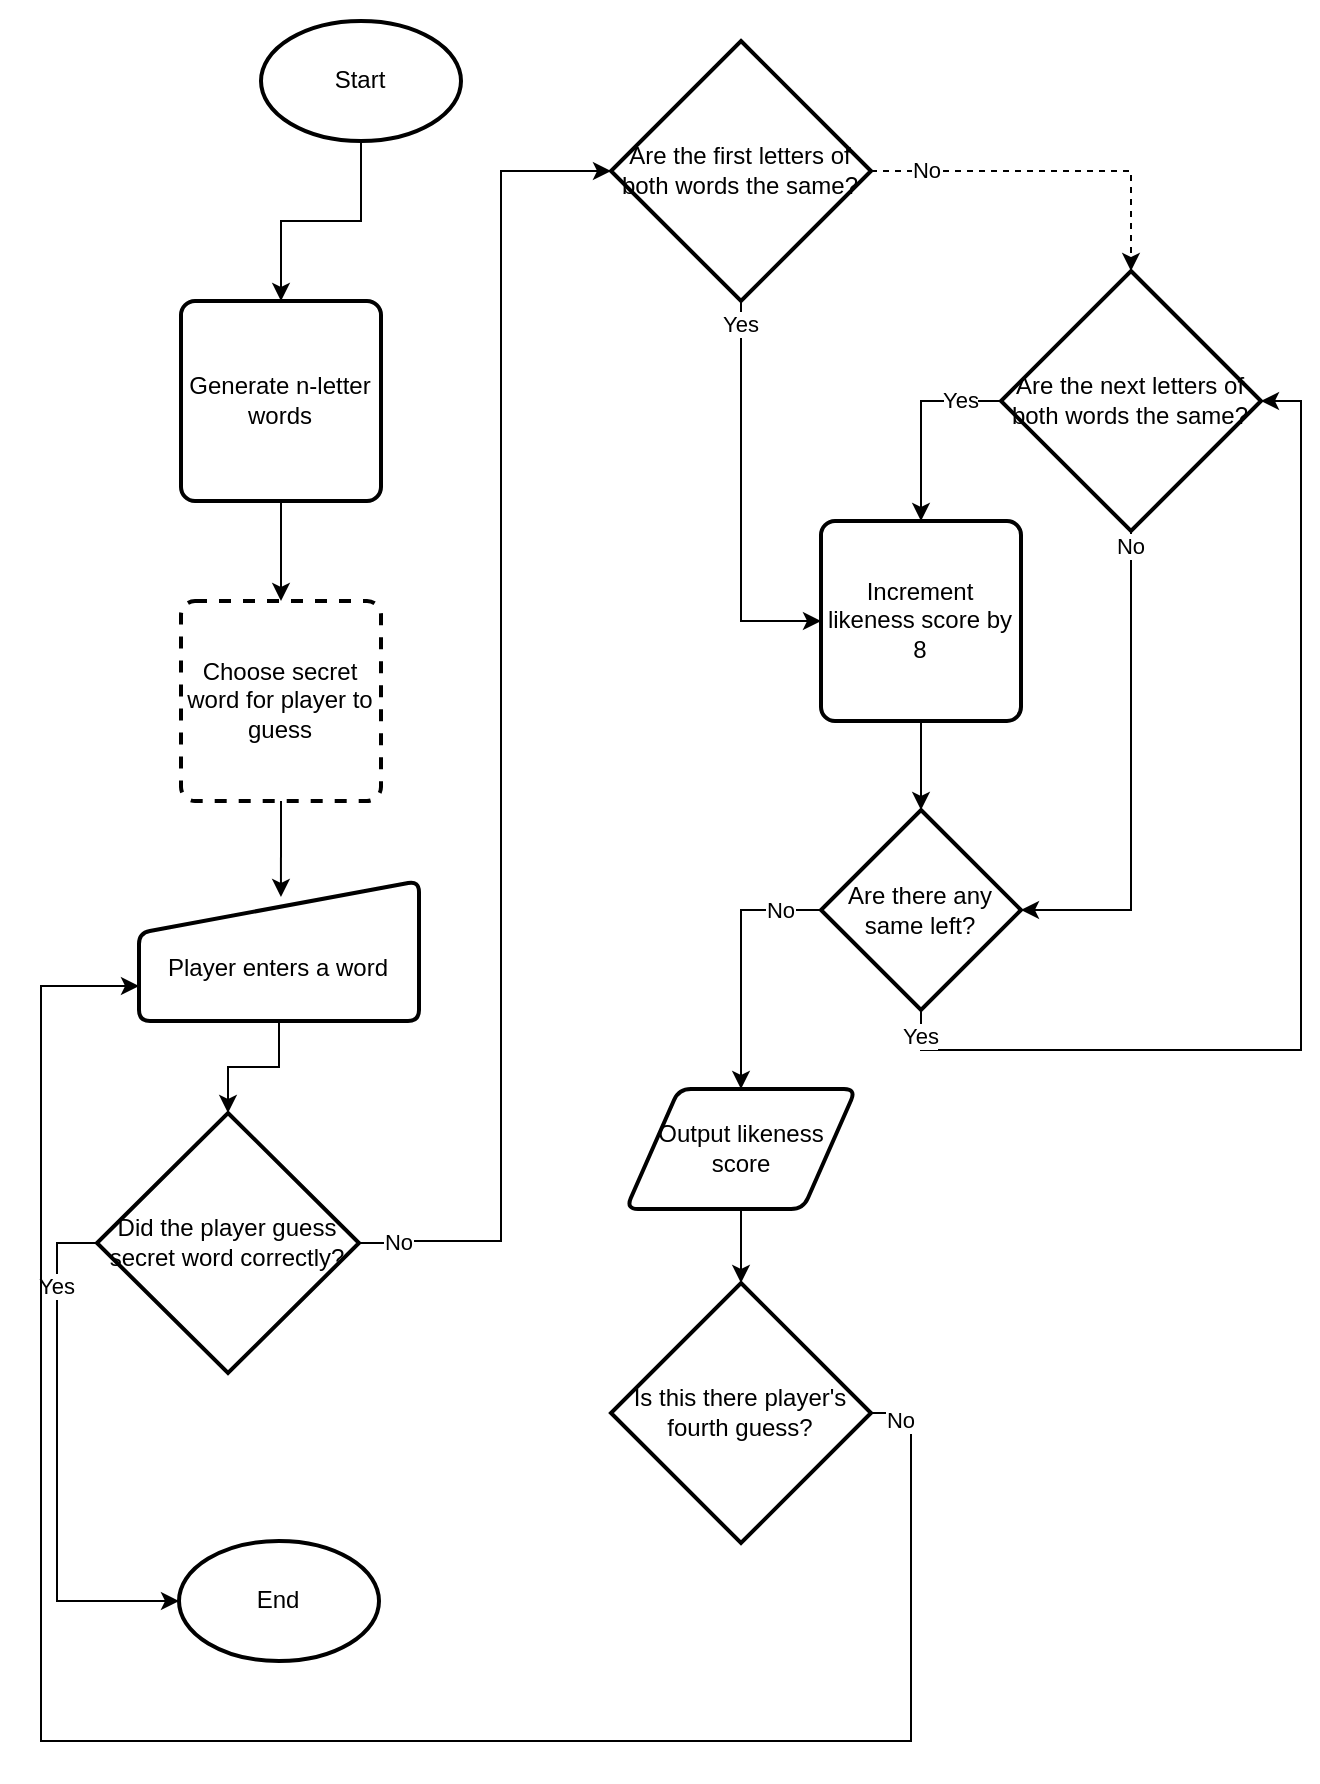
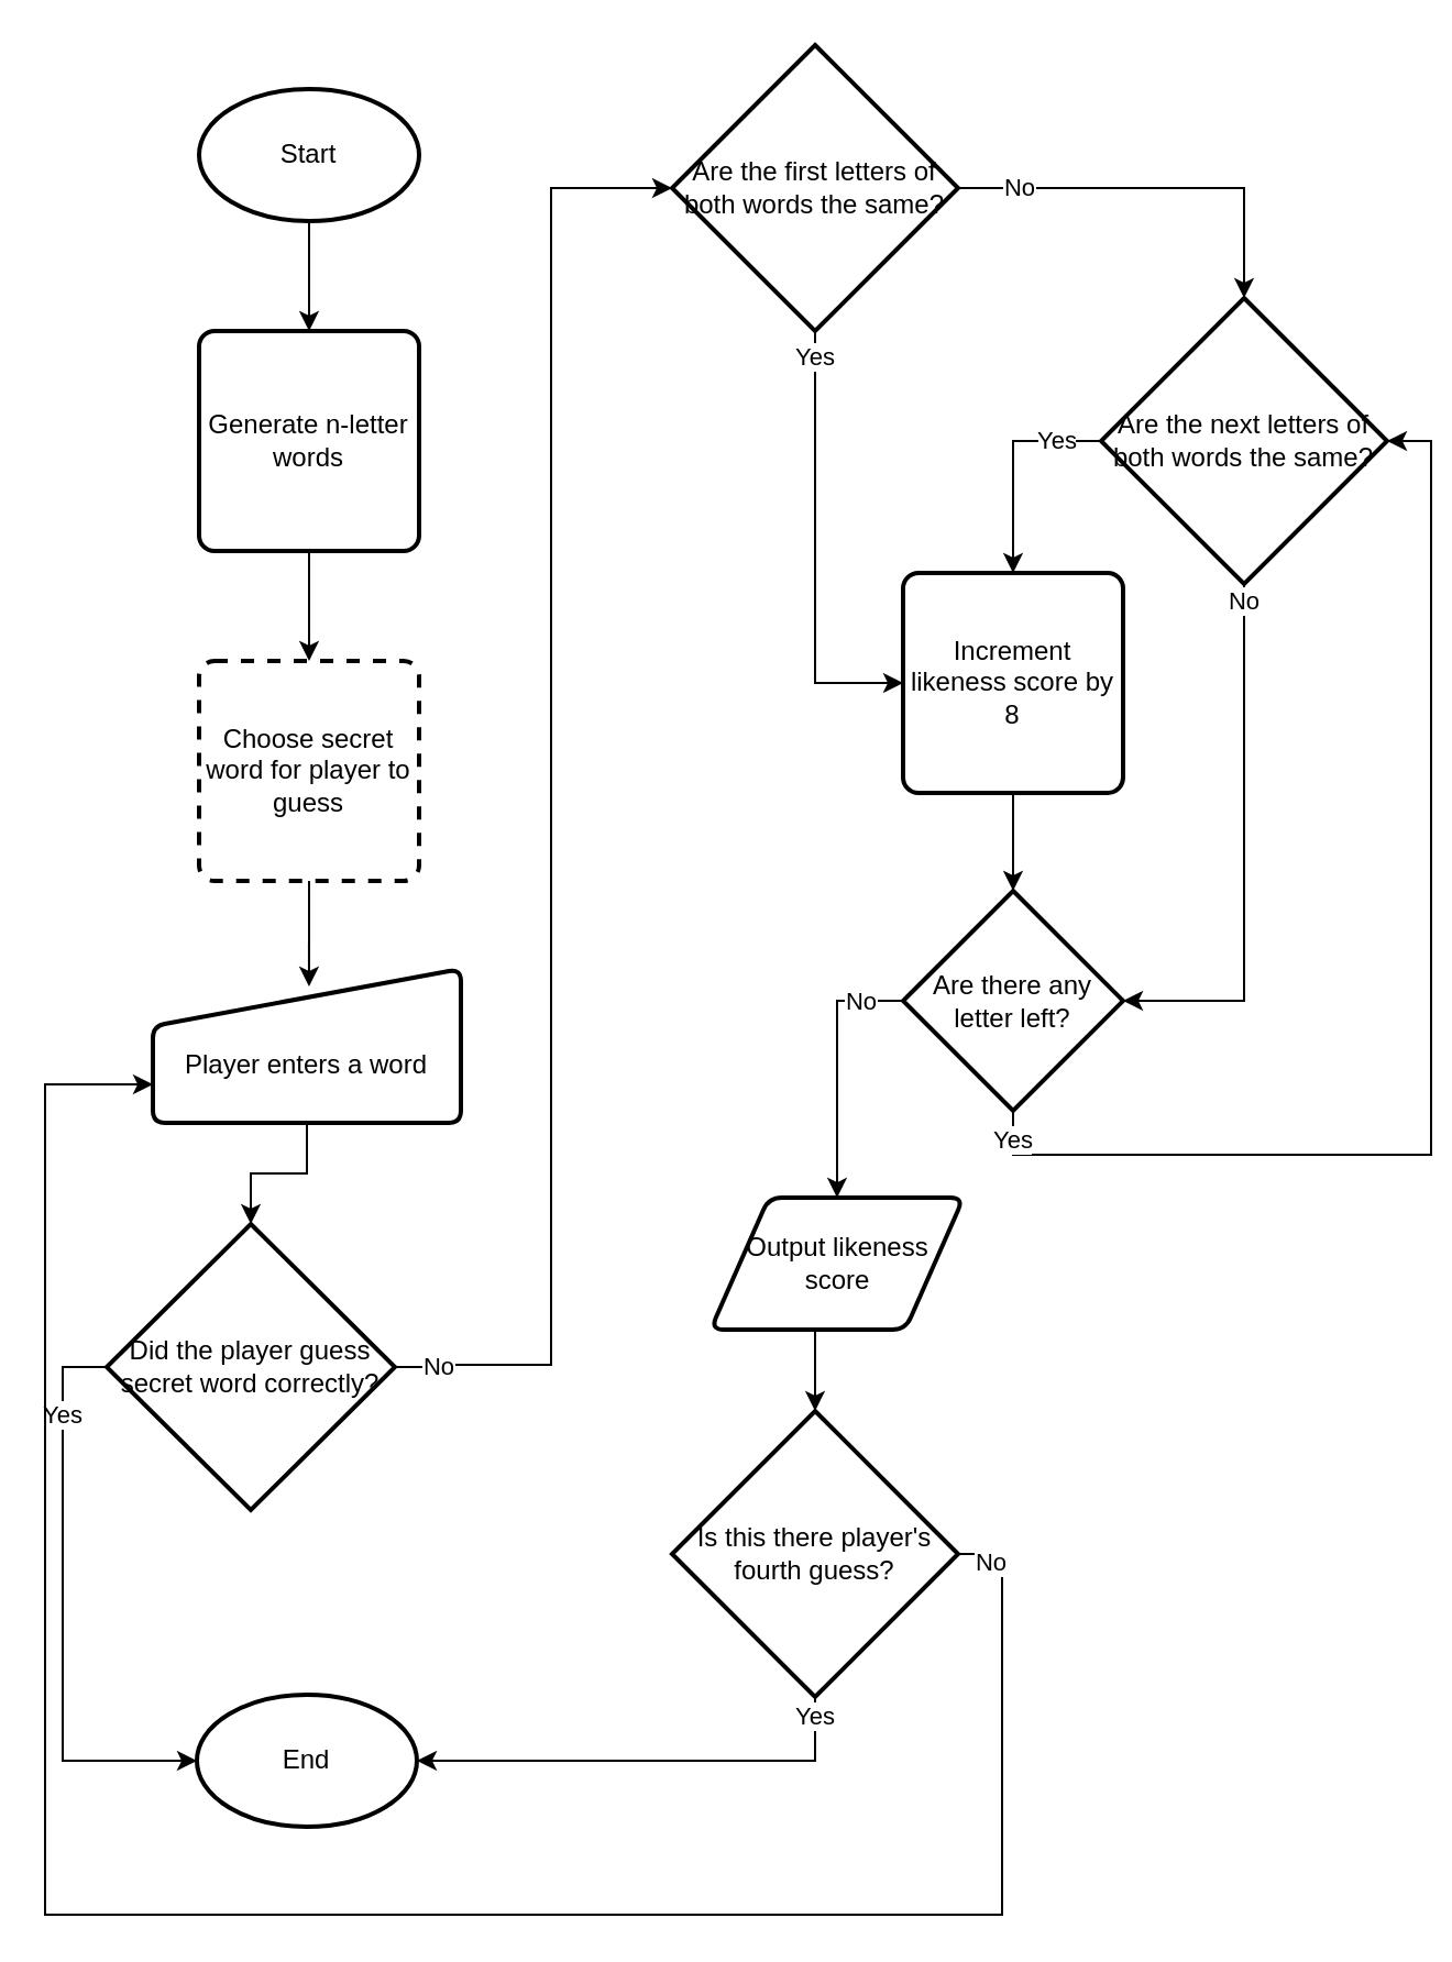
  <mxCell id="0" />
  <mxCell id="1" parent="0" />
  <mxCell id="2" value="" style="edgeStyle=orthogonalEdgeStyle;rounded=0;orthogonalLoop=1;jettySize=auto;html=1;entryX=0.5;entryY=0;entryDx=0;entryDy=0;" edge="1" parent="1" source="3" target="5"><mxGeometry relative="1" as="geometry"><mxPoint x="140" y="180" as="targetPoint" /></mxGeometry></mxCell>
- <mxCell id="3" value="Start" style="strokeWidth=2;html=1;shape=mxgraph.flowchart.start_1;whiteSpace=wrap;" vertex="1" parent="1"><mxGeometry x="130" y="10" width="100" height="60" as="geometry" /></mxCell>
+ <mxCell id="3" value="Start" style="strokeWidth=2;html=1;shape=mxgraph.flowchart.start_1;whiteSpace=wrap;" vertex="1" parent="1"><mxGeometry x="90" y="40" width="100" height="60" as="geometry" /></mxCell>
  <mxCell id="4" value="" style="edgeStyle=orthogonalEdgeStyle;rounded=0;orthogonalLoop=1;jettySize=auto;html=1;" edge="1" parent="1" source="5" target="7"><mxGeometry relative="1" as="geometry" /></mxCell>
  <mxCell id="5" value="Generate n-letter words" style="rounded=1;whiteSpace=wrap;html=1;absoluteArcSize=1;arcSize=14;strokeWidth=2;" vertex="1" parent="1"><mxGeometry x="90" y="150" width="100" height="100" as="geometry" /></mxCell>
  <mxCell id="6" style="edgeStyle=orthogonalEdgeStyle;rounded=0;orthogonalLoop=1;jettySize=auto;html=1;exitX=0.5;exitY=1;exitDx=0;exitDy=0;entryX=0.507;entryY=0.114;entryDx=0;entryDy=0;entryPerimeter=0;" edge="1" parent="1" source="7" target="15"><mxGeometry relative="1" as="geometry"><mxPoint x="140" y="450" as="targetPoint" /></mxGeometry></mxCell>
  <mxCell id="7" value="Choose secret word for player to guess" style="rounded=1;whiteSpace=wrap;html=1;absoluteArcSize=1;arcSize=14;strokeWidth=2;dashed=1;" vertex="1" parent="1"><mxGeometry x="90" y="300" width="100" height="100" as="geometry" /></mxCell>
  <mxCell id="8" value="Yes" style="edgeStyle=orthogonalEdgeStyle;rounded=0;orthogonalLoop=1;jettySize=auto;html=1;exitX=0;exitY=0.5;exitDx=0;exitDy=0;exitPerimeter=0;entryX=0;entryY=0.5;entryDx=0;entryDy=0;entryPerimeter=0;" edge="1" parent="1" source="10" target="12"><mxGeometry x="-0.68" relative="1" as="geometry"><mxPoint x="140" y="802" as="targetPoint" /><mxPoint as="offset" /></mxGeometry></mxCell>
  <mxCell id="9" value="No" style="edgeStyle=orthogonalEdgeStyle;rounded=0;orthogonalLoop=1;jettySize=auto;html=1;exitX=1;exitY=0.5;exitDx=0;exitDy=0;exitPerimeter=0;entryX=0;entryY=0.5;entryDx=0;entryDy=0;entryPerimeter=0;" edge="1" parent="1" source="10" target="21"><mxGeometry x="-0.941" relative="1" as="geometry"><mxPoint x="280" y="70" as="targetPoint" /><Array as="points"><mxPoint x="204" y="620" /><mxPoint x="250" y="620" /><mxPoint x="250" y="85" /></Array><mxPoint as="offset" /></mxGeometry></mxCell>
  <mxCell id="10" value="Did the player guess secret word correctly?" style="strokeWidth=2;html=1;shape=mxgraph.flowchart.decision;whiteSpace=wrap;" vertex="1" parent="1"><mxGeometry x="48" y="556" width="131" height="130" as="geometry" /></mxCell>
  <mxCell id="11" style="edgeStyle=orthogonalEdgeStyle;rounded=0;orthogonalLoop=1;jettySize=auto;html=1;exitX=0.5;exitY=1;exitDx=0;exitDy=0;entryX=0.5;entryY=0;entryDx=0;entryDy=0;entryPerimeter=0;" edge="1" parent="1" source="15" target="10"><mxGeometry relative="1" as="geometry"><mxPoint x="140" y="510" as="sourcePoint" /></mxGeometry></mxCell>
  <mxCell id="12" value="End" style="strokeWidth=2;html=1;shape=mxgraph.flowchart.start_1;whiteSpace=wrap;" vertex="1" parent="1"><mxGeometry x="89" y="770" width="100" height="60" as="geometry" /></mxCell>
  <mxCell id="13" style="edgeStyle=orthogonalEdgeStyle;rounded=0;orthogonalLoop=1;jettySize=auto;html=1;exitX=0.5;exitY=1;exitDx=0;exitDy=0;entryX=0.5;entryY=0;entryDx=0;entryDy=0;entryPerimeter=0;" edge="1" parent="1" source="14" target="18"><mxGeometry relative="1" as="geometry"><mxPoint x="370" y="390" as="targetPoint" /></mxGeometry></mxCell>
- <mxCell id="14" value="Output likeness score" style="shape=parallelogram;html=1;strokeWidth=2;perimeter=parallelogramPerimeter;whiteSpace=wrap;rounded=1;arcSize=12;size=0.23;" vertex="1" parent="1"><mxGeometry x="312.5" y="544" width="115" height="60" as="geometry" /></mxCell>
+ <mxCell id="14" value="Output likeness score" style="shape=parallelogram;html=1;strokeWidth=2;perimeter=parallelogramPerimeter;whiteSpace=wrap;rounded=1;arcSize=12;size=0.23;" vertex="1" parent="1"><mxGeometry x="322.5" y="544" width="115" height="60" as="geometry" /></mxCell>
  <mxCell id="15" value="Player enters a word" style="verticalLabelPosition=bottom;verticalAlign=top;html=1;strokeWidth=2;shape=manualInput;whiteSpace=wrap;rounded=1;size=26;arcSize=11;spacingTop=-40;" vertex="1" parent="1"><mxGeometry x="69" y="440" width="140" height="70" as="geometry" /></mxCell>
  <mxCell id="16" value="No" style="edgeStyle=orthogonalEdgeStyle;rounded=0;orthogonalLoop=1;jettySize=auto;html=1;entryX=0;entryY=0.75;entryDx=0;entryDy=0;exitX=1;exitY=0.5;exitDx=0;exitDy=0;exitPerimeter=0;" edge="1" parent="1" source="18" target="15"><mxGeometry x="-0.971" y="-4" relative="1" as="geometry"><Array as="points"><mxPoint x="455" y="706" /><mxPoint x="455" y="870" /><mxPoint x="20" y="870" /><mxPoint x="20" y="493" /></Array><mxPoint as="offset" /></mxGeometry></mxCell>
+ <mxCell id="17" value="Yes" style="edgeStyle=orthogonalEdgeStyle;rounded=0;orthogonalLoop=1;jettySize=auto;html=1;exitX=0.5;exitY=1;exitDx=0;exitDy=0;exitPerimeter=0;entryX=1;entryY=0.5;entryDx=0;entryDy=0;entryPerimeter=0;" edge="1" parent="1" source="18" target="12"><mxGeometry x="-0.911" relative="1" as="geometry"><mxPoint as="offset" /></mxGeometry></mxCell>
  <mxCell id="18" value="Is this there player's fourth guess?" style="strokeWidth=2;html=1;shape=mxgraph.flowchart.decision;whiteSpace=wrap;" vertex="1" parent="1"><mxGeometry x="305" y="641" width="130" height="130" as="geometry" /></mxCell>
  <mxCell id="19" value="Yes" style="edgeStyle=orthogonalEdgeStyle;rounded=0;orthogonalLoop=1;jettySize=auto;html=1;entryX=0;entryY=0.5;entryDx=0;entryDy=0;exitX=0.5;exitY=1;exitDx=0;exitDy=0;exitPerimeter=0;" edge="1" parent="1" source="21" target="26"><mxGeometry x="-0.885" relative="1" as="geometry"><mxPoint x="535" y="310" as="targetPoint" /><mxPoint as="offset" /></mxGeometry></mxCell>
- <mxCell id="20" value="No" style="edgeStyle=orthogonalEdgeStyle;rounded=0;orthogonalLoop=1;jettySize=auto;html=1;entryX=0.5;entryY=0;entryDx=0;entryDy=0;entryPerimeter=0;dashed=1;" edge="1" parent="1" source="21" target="24"><mxGeometry x="-0.688" relative="1" as="geometry"><mxPoint as="offset" /></mxGeometry></mxCell>
+ <mxCell id="20" value="No" style="edgeStyle=orthogonalEdgeStyle;rounded=0;orthogonalLoop=1;jettySize=auto;html=1;entryX=0.5;entryY=0;entryDx=0;entryDy=0;entryPerimeter=0;" edge="1" parent="1" source="21" target="24"><mxGeometry x="-0.688" relative="1" as="geometry"><mxPoint as="offset" /></mxGeometry></mxCell>
  <mxCell id="21" value="Are the first letters of both words the same?" style="strokeWidth=2;html=1;shape=mxgraph.flowchart.decision;whiteSpace=wrap;" vertex="1" parent="1"><mxGeometry x="305" y="20" width="130" height="130" as="geometry" /></mxCell>
  <mxCell id="22" value="Yes" style="edgeStyle=orthogonalEdgeStyle;rounded=0;orthogonalLoop=1;jettySize=auto;html=1;entryX=0.5;entryY=0;entryDx=0;entryDy=0;exitX=0;exitY=0.5;exitDx=0;exitDy=0;exitPerimeter=0;" edge="1" parent="1" source="24" target="26"><mxGeometry x="-0.6" relative="1" as="geometry"><Array as="points"><mxPoint x="460" y="200" /></Array><mxPoint as="offset" /></mxGeometry></mxCell>
  <mxCell id="23" value="No" style="edgeStyle=orthogonalEdgeStyle;rounded=0;orthogonalLoop=1;jettySize=auto;html=1;exitX=0.5;exitY=1;exitDx=0;exitDy=0;exitPerimeter=0;entryX=1;entryY=0.5;entryDx=0;entryDy=0;entryPerimeter=0;" edge="1" parent="1" source="24" target="29"><mxGeometry x="-0.935" relative="1" as="geometry"><mxPoint as="offset" /></mxGeometry></mxCell>
  <mxCell id="24" value="Are the next letters of both words the same?" style="strokeWidth=2;html=1;shape=mxgraph.flowchart.decision;whiteSpace=wrap;" vertex="1" parent="1"><mxGeometry x="500" y="135" width="130" height="130" as="geometry" /></mxCell>
  <mxCell id="25" value="" style="edgeStyle=orthogonalEdgeStyle;rounded=0;orthogonalLoop=1;jettySize=auto;html=1;entryX=0.5;entryY=0;entryDx=0;entryDy=0;entryPerimeter=0;" edge="1" parent="1" source="26" target="29"><mxGeometry relative="1" as="geometry"><mxPoint x="535" y="500" as="targetPoint" /></mxGeometry></mxCell>
  <mxCell id="26" value="Increment likeness score by 8" style="rounded=1;whiteSpace=wrap;html=1;absoluteArcSize=1;arcSize=14;strokeWidth=2;" vertex="1" parent="1"><mxGeometry x="410" y="260" width="100" height="100" as="geometry" /></mxCell>
  <mxCell id="27" value="Yes" style="edgeStyle=orthogonalEdgeStyle;rounded=0;orthogonalLoop=1;jettySize=auto;html=1;exitX=0.5;exitY=1;exitDx=0;exitDy=0;exitPerimeter=0;entryX=1;entryY=0.5;entryDx=0;entryDy=0;entryPerimeter=0;" edge="1" parent="1" source="29" target="24"><mxGeometry x="-0.952" relative="1" as="geometry"><mxPoint as="offset" /></mxGeometry></mxCell>
  <mxCell id="28" value="No" style="edgeStyle=orthogonalEdgeStyle;rounded=0;orthogonalLoop=1;jettySize=auto;html=1;entryX=0.5;entryY=0;entryDx=0;entryDy=0;exitX=0;exitY=0.5;exitDx=0;exitDy=0;exitPerimeter=0;" edge="1" parent="1" source="29" target="14"><mxGeometry x="-0.69" relative="1" as="geometry"><mxPoint as="offset" /></mxGeometry></mxCell>
- <mxCell id="29" value="Are there any same left?" style="strokeWidth=2;html=1;shape=mxgraph.flowchart.decision;whiteSpace=wrap;" vertex="1" parent="1"><mxGeometry x="410" y="404.5" width="100" height="100" as="geometry" /></mxCell>
+ <mxCell id="29" value="Are there any letter left?" style="strokeWidth=2;html=1;shape=mxgraph.flowchart.decision;whiteSpace=wrap;" vertex="1" parent="1"><mxGeometry x="410" y="404.5" width="100" height="100" as="geometry" /></mxCell>
